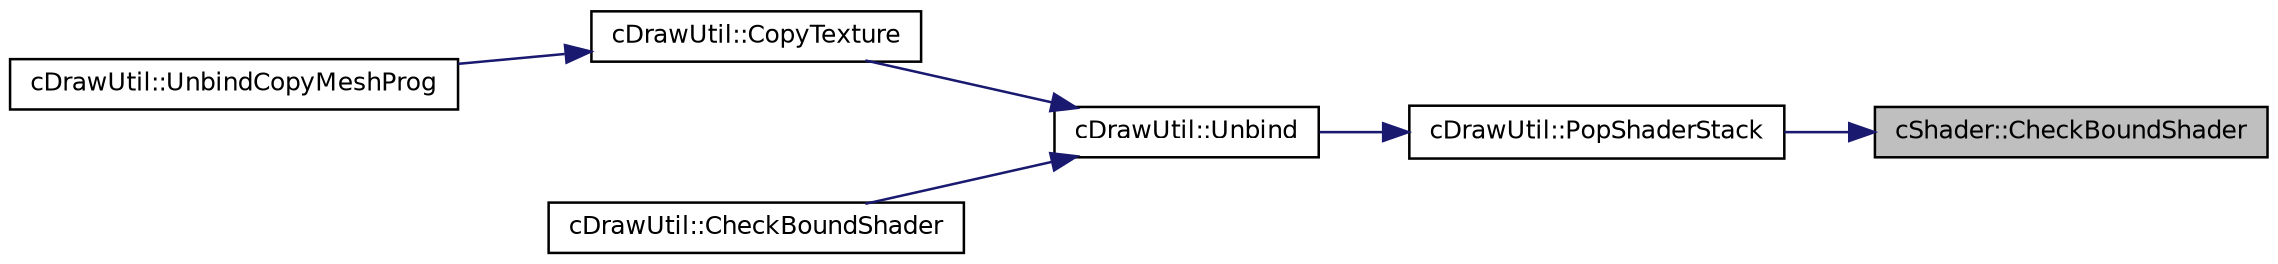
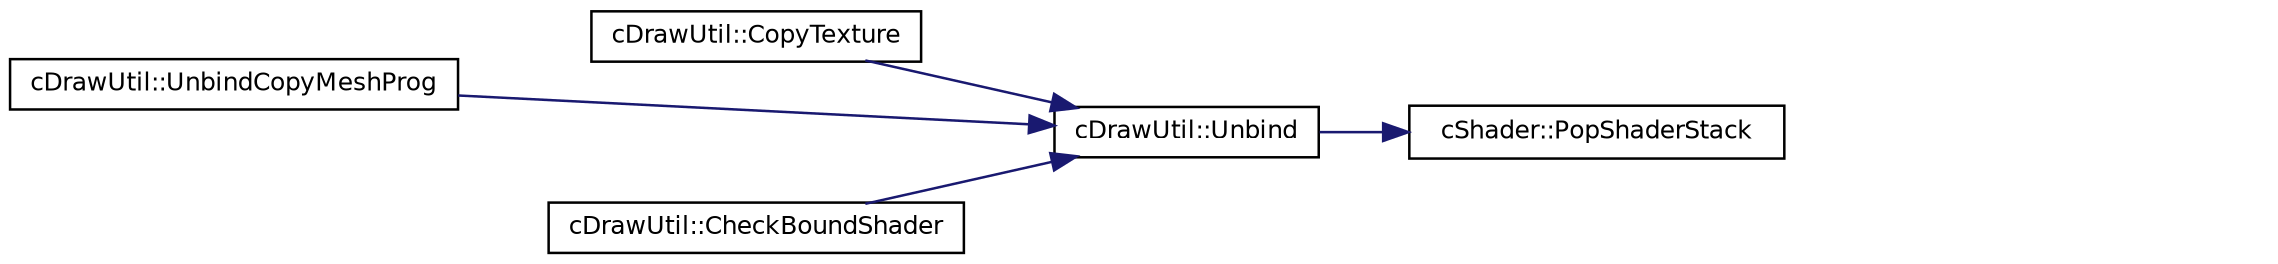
  digraph {
    rankdir=RL
    node [color=black fillcolor=white fontname=Helvetica fontsize=10 shape=record style=filled]
    edge [color=midnightblue dir=back fontname=Helvetica fontsize=10 labelfontname=Helvetica labelfontsize=10 style=solid]
-   n1 [fillcolor=grey75 fontcolor=black height=0.2 label="cShader::CheckBoundShader" width=0.4]
-   n2 [height=0.2 label="cDrawUtil::PopShaderStack" width=0.4]
+   n2 [height=0.2 label="cShader::PopShaderStack" width=0.4]
    n3 [height=0.2 label="cDrawUtil::Unbind" width=0.4]
    n4 [height=0.2 label="cDrawUtil::CopyTexture" width=0.4]
    n5 [height=0.2 label="cDrawUtil::UnbindCopyMeshProg" width=0.4]
    n6 [height=0.2 label="cDrawUtil::CheckBoundShader" width=0.4]
-   n1 -> n2
    n2 -> n3
    n3 -> n4
-   n4 -> n5
+   n3 -> n5
    n3 -> n6
  }
